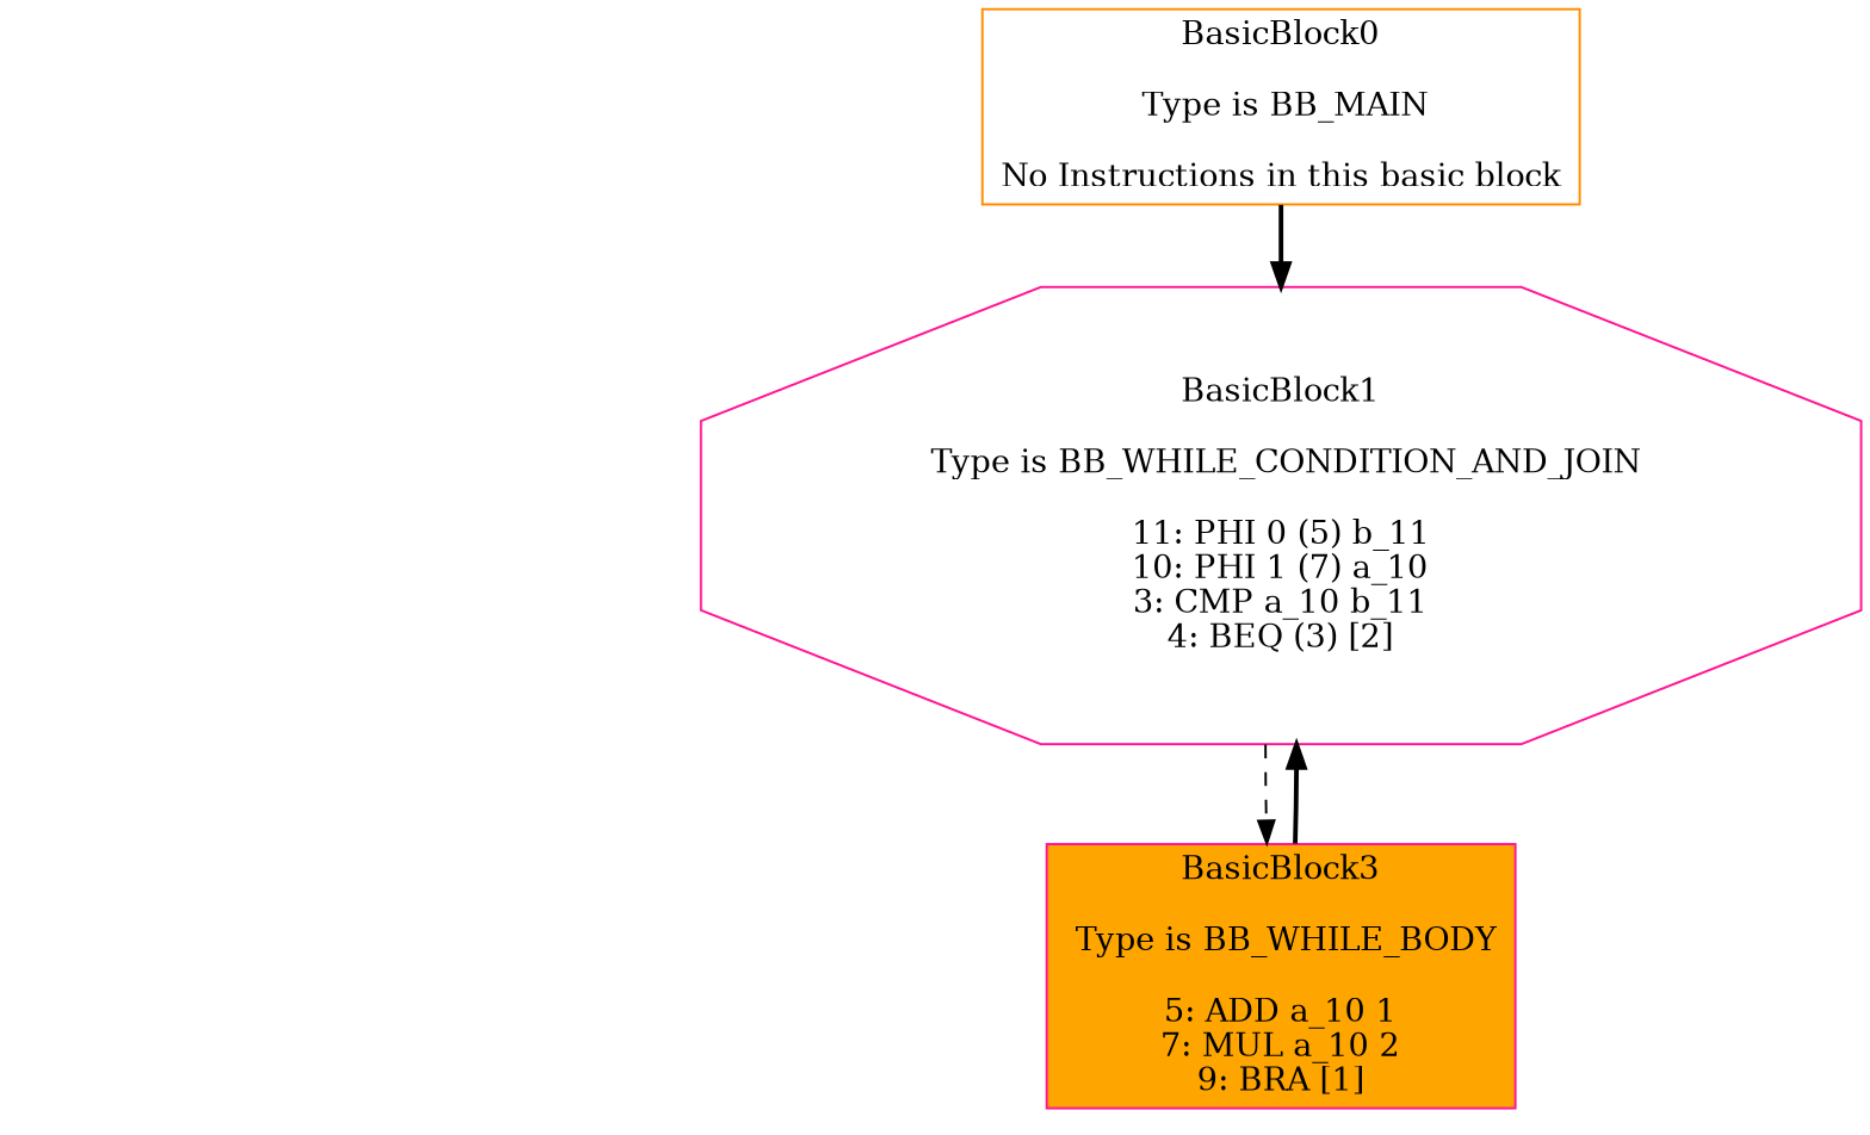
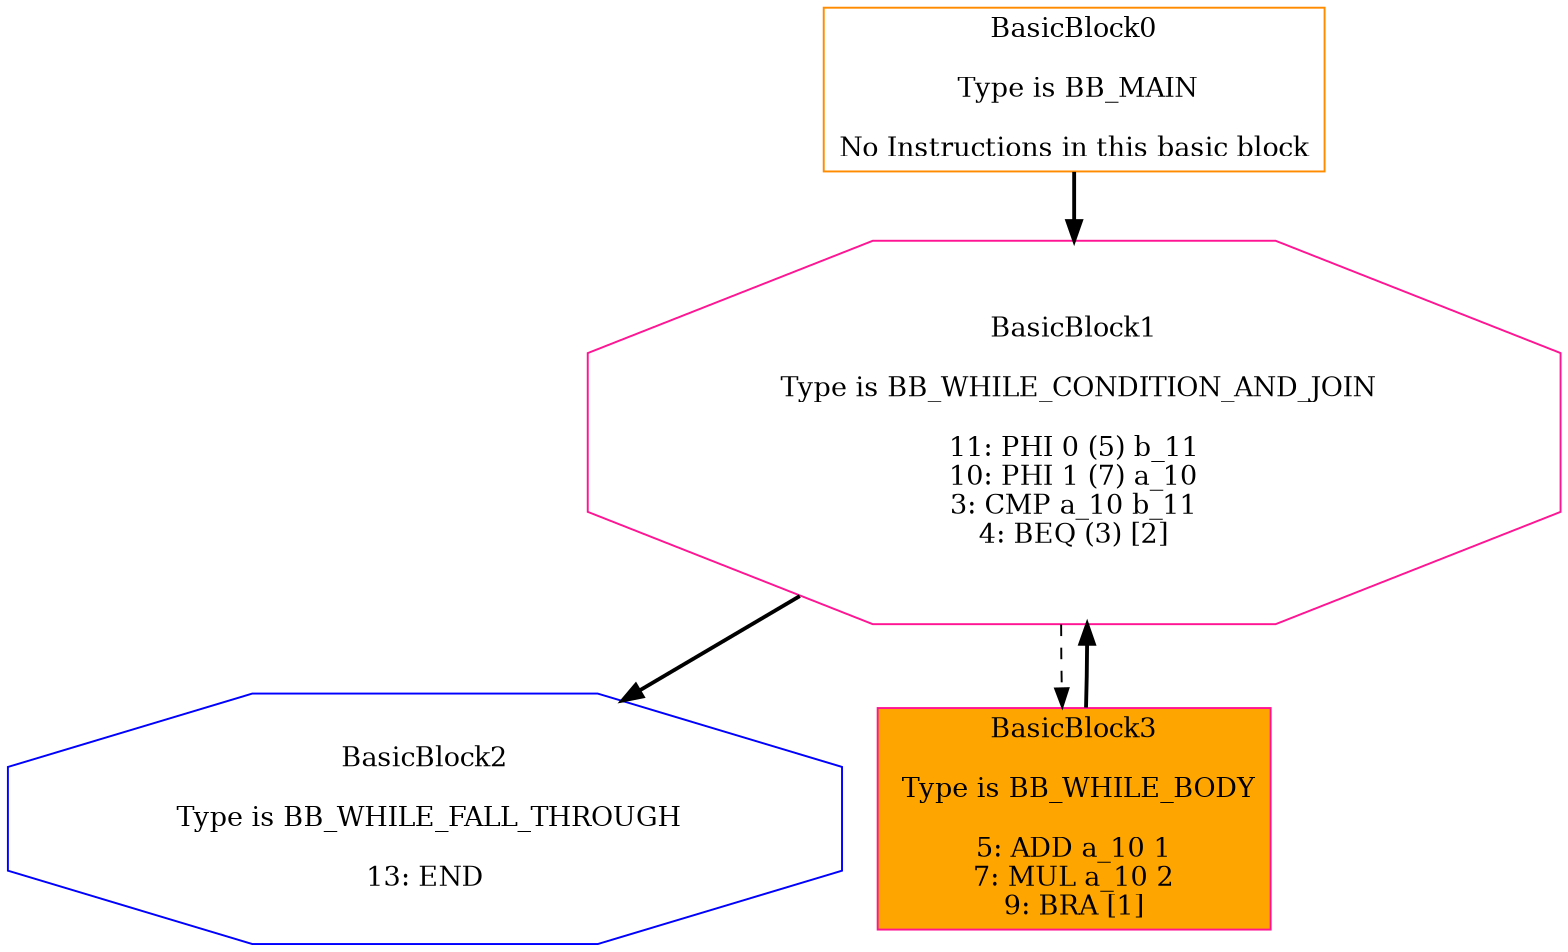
  digraph {
    node [shape=box style=filled fillcolor=white color=deeppink]
    edge [style=bold]
    n1 [label="BasicBlock0\n\n Type is BB_MAIN\n\nNo Instructions in this basic block\n" color=darkorange]
    n2 [label="BasicBlock1\n\n Type is BB_WHILE_CONDITION_AND_JOIN\n\n11: PHI 0 (5) b_11\n10: PHI 1 (7) a_10\n3: CMP a_10 b_11\n4: BEQ (3) [2]\n" shape=octagon]
+   n3 [label="BasicBlock2\n\n Type is BB_WHILE_FALL_THROUGH\n\n13: END\n" shape=octagon color=blue]
    n4 [label="BasicBlock3\n\n Type is BB_WHILE_BODY\n\n5: ADD a_10 1\n7: MUL a_10 2\n9: BRA [1]\n" fillcolor=orange]
    n1 -> n2
+   n2 -> n3
    n2 -> n4 [style=dashed]
    n4 -> n2
  }
